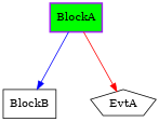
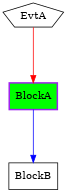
  digraph {
    mindist=1.0
    nodesep=0.6
    rankdir=TB
    ranksep=1.0
    root=Demo
    node [beamproc=undefined bpentry=false bpexit=false color=black cpu=1 fillcolor=white patentry=false patexit=false pattern=A qhi=false qil=false shape=rectangle style=filled tperiod=100000000 type=block]
    BlockA [color=purple fillcolor=green flags="0x00108107" patexit=true penwidth=2 qlo=true]
    BlockB [flags="0x00000007" qlo=false]
    EvtA [flags="0x00000012" shape=pentagon toffs=0 type=switch qhi="" qil="" tperiod=""]
    BlockA -> BlockB [color=blue type=target]
-   BlockA -> EvtA [color=red type=defdst]
+   EvtA -> BlockA [color=red type=defdst]
  }
